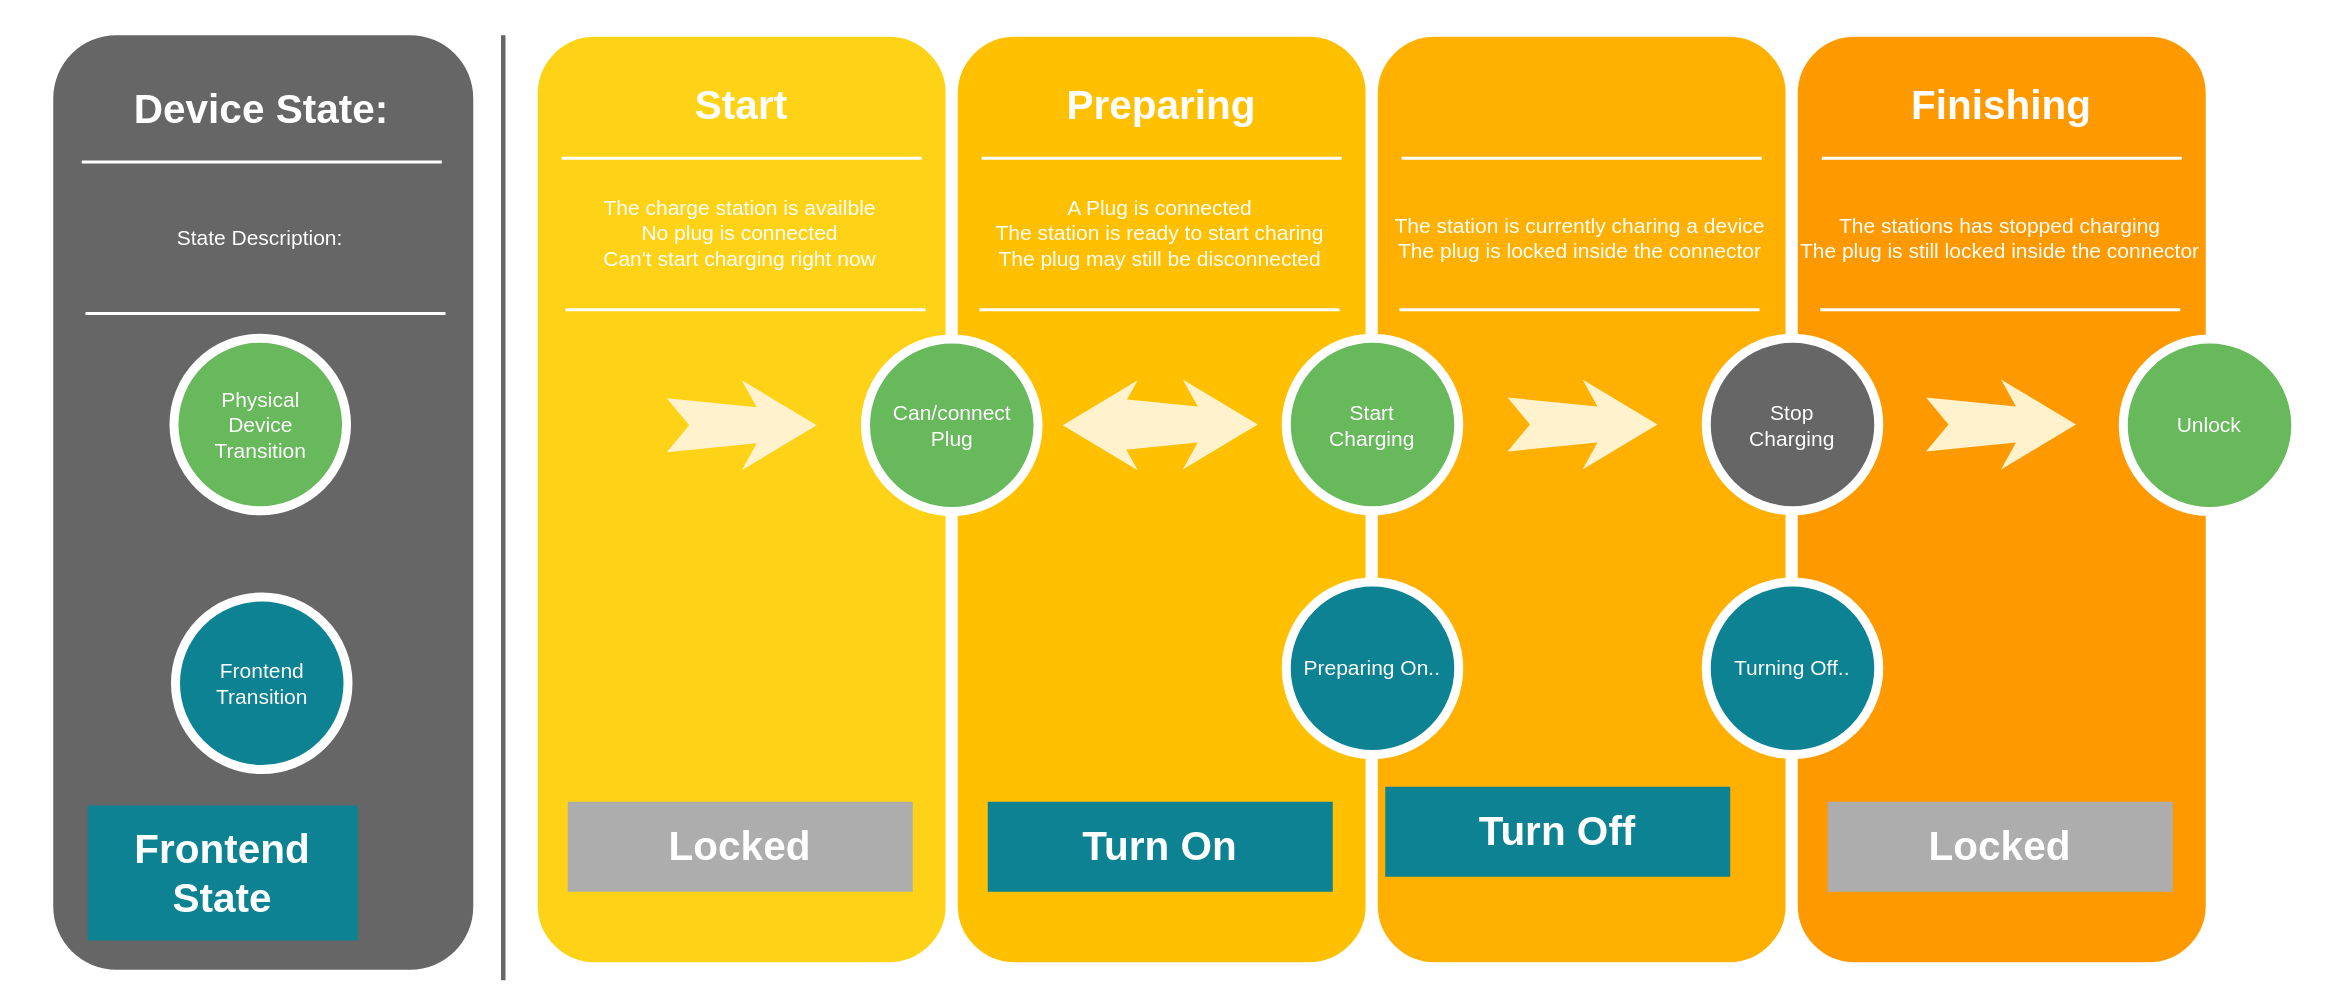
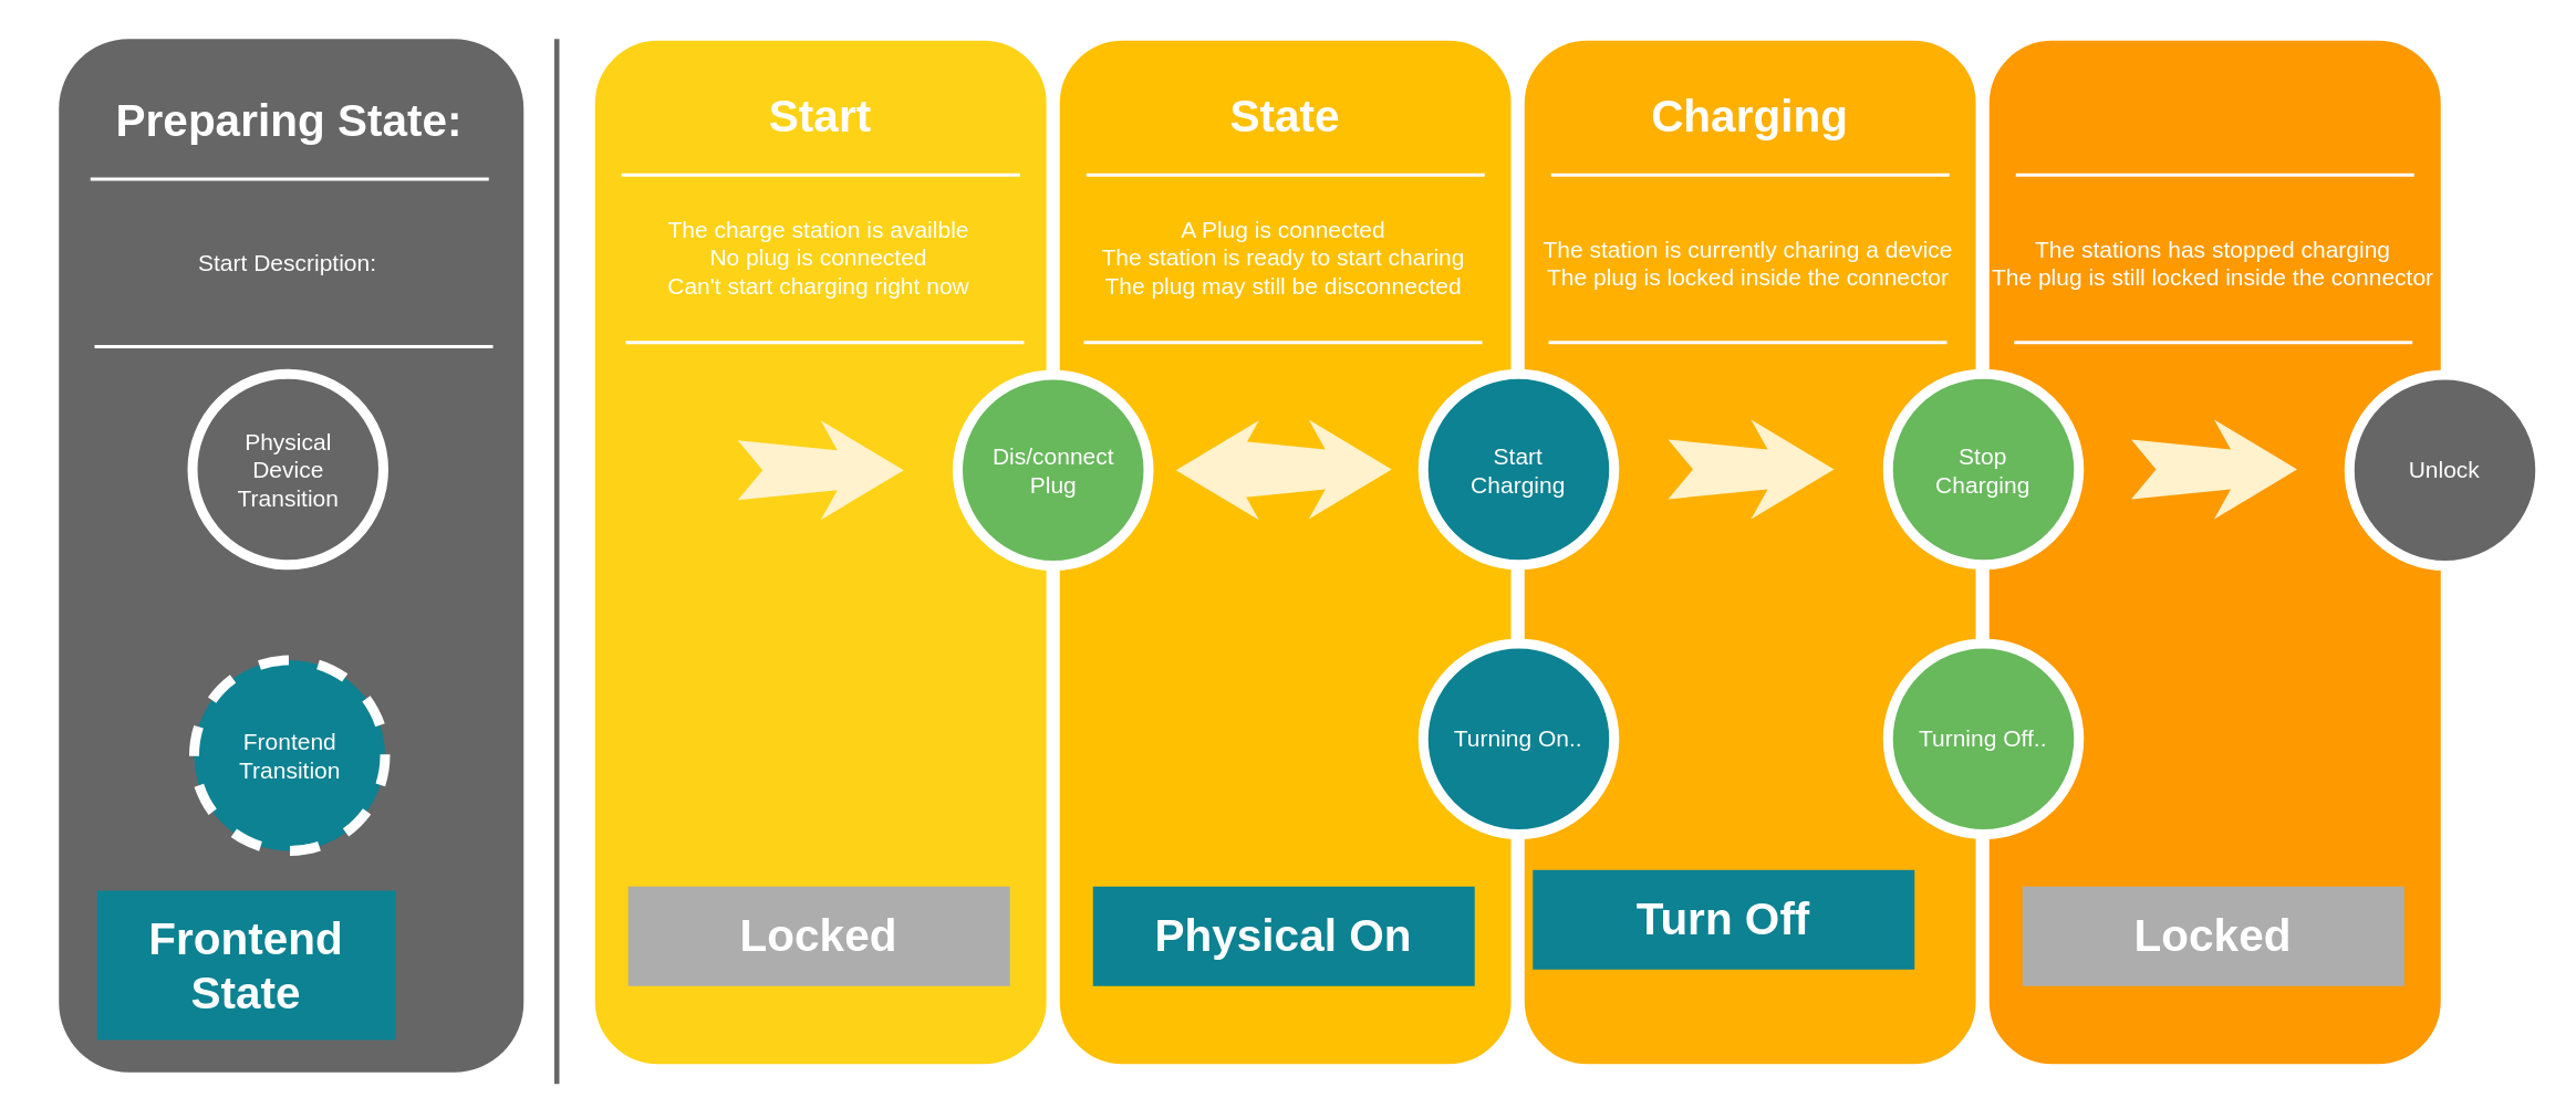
  <mxCell id="0" />
  <mxCell id="1" parent="0" />
  <mxCell id="2" value="" style="whiteSpace=wrap;html=1;rounded=1;shadow=0;strokeWidth=8;fontSize=20;align=center;fillColor=#FED217;strokeColor=#FFFFFF;" parent="1" vertex="1"><mxGeometry x="354" y="20" width="280" height="625" as="geometry" /></mxCell>
  <mxCell id="3" value="Start" style="text;html=1;strokeColor=none;fillColor=none;align=center;verticalAlign=middle;whiteSpace=wrap;rounded=0;shadow=0;fontSize=27;fontColor=#FFFFFF;fontStyle=1" parent="1" vertex="1"><mxGeometry x="354" y="40" width="280" height="60" as="geometry" /></mxCell>
  <mxCell id="4" value="The charge station is availble&lt;br&gt;No plug is connected&lt;br&gt;Can't start charging right now&lt;br&gt;" style="text;html=1;strokeColor=none;fillColor=none;align=center;verticalAlign=middle;whiteSpace=wrap;rounded=0;shadow=0;fontSize=14;fontColor=#FFFFFF;" parent="1" vertex="1"><mxGeometry x="353" y="110" width="280" height="90" as="geometry" /></mxCell>
  <mxCell id="5" value="" style="line;strokeWidth=2;html=1;rounded=0;shadow=0;fontSize=27;align=center;fillColor=none;strokeColor=#FFFFFF;" parent="1" vertex="1"><mxGeometry x="374" y="100" width="240" height="10" as="geometry" /></mxCell>
  <mxCell id="6" value="" style="html=1;shadow=0;dashed=0;align=center;verticalAlign=middle;shape=mxgraph.arrows2.stylisedArrow;dy=0.6;dx=40;notch=15;feather=0.4;rounded=0;strokeWidth=1;fontSize=27;strokeColor=none;fillColor=#fff2cc;" parent="1" vertex="1"><mxGeometry x="444" y="253" width="100" height="60" as="geometry" /></mxCell>
  <mxCell id="7" value="" style="whiteSpace=wrap;html=1;rounded=1;shadow=0;strokeWidth=8;fontSize=20;align=center;fillColor=#FFC001;strokeColor=#FFFFFF;" parent="1" vertex="1"><mxGeometry x="634" y="20" width="280" height="625" as="geometry" /></mxCell>
- <mxCell id="8" value="Preparing" style="text;html=1;strokeColor=none;fillColor=none;align=center;verticalAlign=middle;whiteSpace=wrap;rounded=0;shadow=0;fontSize=27;fontColor=#FFFFFF;fontStyle=1" parent="1" vertex="1"><mxGeometry x="634" y="40" width="280" height="60" as="geometry" /></mxCell>
+ <mxCell id="8" value="State" style="text;html=1;strokeColor=none;fillColor=none;align=center;verticalAlign=middle;whiteSpace=wrap;rounded=0;shadow=0;fontSize=27;fontColor=#FFFFFF;fontStyle=1" parent="1" vertex="1"><mxGeometry x="634" y="40" width="280" height="60" as="geometry" /></mxCell>
  <mxCell id="9" value="A Plug is connected&lt;br&gt;The station is ready to start charing&lt;br&gt;The plug may still be disconnected&lt;br&gt;" style="text;html=1;strokeColor=none;fillColor=none;align=center;verticalAlign=middle;whiteSpace=wrap;rounded=0;shadow=0;fontSize=14;fontColor=#FFFFFF;" parent="1" vertex="1"><mxGeometry x="632.5" y="110" width="280" height="90" as="geometry" /></mxCell>
  <mxCell id="10" value="" style="line;strokeWidth=2;html=1;rounded=0;shadow=0;fontSize=27;align=center;fillColor=none;strokeColor=#FFFFFF;" parent="1" vertex="1"><mxGeometry x="654" y="100" width="240" height="10" as="geometry" /></mxCell>
  <mxCell id="11" value="" style="html=1;shadow=0;dashed=0;align=center;verticalAlign=middle;shape=mxgraph.arrows2.stylisedArrow;dy=0.6;dx=40;notch=15;feather=0.4;rounded=0;strokeWidth=1;fontSize=27;strokeColor=none;fillColor=#fff2cc;" parent="1" vertex="1"><mxGeometry x="738" y="252.5" width="100" height="60" as="geometry" /></mxCell>
  <mxCell id="12" value="" style="whiteSpace=wrap;html=1;rounded=1;shadow=0;strokeWidth=8;fontSize=20;align=center;fillColor=#FFB001;strokeColor=#FFFFFF;" parent="1" vertex="1"><mxGeometry x="914" y="20" width="280" height="625" as="geometry" /></mxCell>
+ <mxCell id="13" value="Charging" style="text;html=1;strokeColor=none;fillColor=none;align=center;verticalAlign=middle;whiteSpace=wrap;rounded=0;shadow=0;fontSize=27;fontColor=#FFFFFF;fontStyle=1" parent="1" vertex="1"><mxGeometry x="914" y="40" width="280" height="60" as="geometry" /></mxCell>
  <mxCell id="14" value="The station is currently charing a device&lt;br&gt;The plug is locked inside the connector&lt;br&gt;" style="text;html=1;strokeColor=none;fillColor=none;align=center;verticalAlign=middle;whiteSpace=wrap;rounded=0;shadow=0;fontSize=14;fontColor=#FFFFFF;" parent="1" vertex="1"><mxGeometry x="912.5" y="112.5" width="280" height="90" as="geometry" /></mxCell>
  <mxCell id="15" value="" style="line;strokeWidth=2;html=1;rounded=0;shadow=0;fontSize=27;align=center;fillColor=none;strokeColor=#FFFFFF;" parent="1" vertex="1"><mxGeometry x="934" y="100" width="240" height="10" as="geometry" /></mxCell>
- <mxCell id="16" value="Start&lt;br&gt;Charging&lt;br&gt;" style="ellipse;whiteSpace=wrap;html=1;rounded=0;shadow=0;strokeWidth=6;fontSize=14;align=center;fillColor=#68B85C;strokeColor=#FFFFFF;fontColor=#FFFFFF;" parent="1" vertex="1"><mxGeometry x="857" y="225" width="115" height="115" as="geometry" /></mxCell>
+ <mxCell id="16" value="Start&lt;br&gt;Charging&lt;br&gt;" style="ellipse;whiteSpace=wrap;html=1;rounded=0;shadow=0;strokeWidth=6;fontSize=14;align=center;fillColor=#0c8292;strokeColor=#FFFFFF;fontColor=#FFFFFF;" parent="1" vertex="1"><mxGeometry x="857" y="225" width="115" height="115" as="geometry" /></mxCell>
  <mxCell id="17" value="" style="html=1;shadow=0;dashed=0;align=center;verticalAlign=middle;shape=mxgraph.arrows2.stylisedArrow;dy=0.6;dx=40;notch=15;feather=0.4;rounded=0;strokeWidth=1;fontSize=27;strokeColor=none;fillColor=#fff2cc;" parent="1" vertex="1"><mxGeometry x="1004.5" y="252.5" width="100" height="60" as="geometry" /></mxCell>
  <mxCell id="18" value="" style="whiteSpace=wrap;html=1;rounded=1;shadow=0;strokeWidth=8;fontSize=20;align=center;fillColor=#FE9900;strokeColor=#FFFFFF;" parent="1" vertex="1"><mxGeometry x="1194" y="20" width="280" height="625" as="geometry" /></mxCell>
- <mxCell id="19" value="Finishing" style="text;html=1;strokeColor=none;fillColor=none;align=center;verticalAlign=middle;whiteSpace=wrap;rounded=0;shadow=0;fontSize=27;fontColor=#FFFFFF;fontStyle=1" parent="1" vertex="1"><mxGeometry x="1194" y="40" width="280" height="60" as="geometry" /></mxCell>
  <mxCell id="20" value="The stations has stopped charging&lt;br&gt;The plug is still locked inside the connector&lt;br&gt;" style="text;html=1;strokeColor=none;fillColor=none;align=center;verticalAlign=middle;whiteSpace=wrap;rounded=0;shadow=0;fontSize=14;fontColor=#FFFFFF;" parent="1" vertex="1"><mxGeometry x="1192.5" y="112.5" width="280" height="90" as="geometry" /></mxCell>
  <mxCell id="21" value="" style="line;strokeWidth=2;html=1;rounded=0;shadow=0;fontSize=27;align=center;fillColor=none;strokeColor=#FFFFFF;" parent="1" vertex="1"><mxGeometry x="1214" y="100" width="240" height="10" as="geometry" /></mxCell>
- <mxCell id="22" value="Stop&lt;br&gt;Charging&lt;br&gt;" style="ellipse;whiteSpace=wrap;html=1;rounded=0;shadow=0;strokeWidth=6;fontSize=14;align=center;fillColor=#666666;strokeColor=#FFFFFF;fontColor=#FFFFFF;" parent="1" vertex="1"><mxGeometry x="1137" y="225" width="115" height="115" as="geometry" /></mxCell>
+ <mxCell id="22" value="Stop&lt;br&gt;Charging&lt;br&gt;" style="ellipse;whiteSpace=wrap;html=1;rounded=0;shadow=0;strokeWidth=6;fontSize=14;align=center;fillColor=#68B85C;strokeColor=#FFFFFF;fontColor=#FFFFFF;" parent="1" vertex="1"><mxGeometry x="1137" y="225" width="115" height="115" as="geometry" /></mxCell>
  <mxCell id="23" value="" style="html=1;shadow=0;dashed=0;align=center;verticalAlign=middle;shape=mxgraph.arrows2.stylisedArrow;dy=0.6;dx=40;notch=15;feather=0.4;rounded=0;strokeWidth=1;fontSize=27;strokeColor=none;fillColor=#fff2cc;" parent="1" vertex="1"><mxGeometry x="1283.5" y="252.5" width="100" height="60" as="geometry" /></mxCell>
- <mxCell id="24" value="Unlock" style="ellipse;whiteSpace=wrap;html=1;rounded=0;shadow=0;strokeWidth=6;fontSize=14;align=center;fillColor=#68B85C;strokeColor=#FFFFFF;fontColor=#FFFFFF;" parent="1" vertex="1"><mxGeometry x="1415" y="225.5" width="115" height="115" as="geometry" /></mxCell>
+ <mxCell id="24" value="Unlock" style="ellipse;whiteSpace=wrap;html=1;rounded=0;shadow=0;strokeWidth=6;fontSize=14;align=center;fillColor=#666666;strokeColor=#FFFFFF;fontColor=#FFFFFF;" parent="1" vertex="1"><mxGeometry x="1415" y="225.5" width="115" height="115" as="geometry" /></mxCell>
  <mxCell id="25" value="" style="line;strokeWidth=2;html=1;rounded=0;shadow=0;fontSize=27;align=center;fillColor=none;strokeColor=#FFFFFF;" vertex="1" parent="1"><mxGeometry x="376.5" y="201" width="240" height="10" as="geometry" /></mxCell>
  <mxCell id="26" value="Locked" style="text;html=1;strokeColor=none;fillColor=#ADADAD;align=center;verticalAlign=middle;whiteSpace=wrap;rounded=0;shadow=0;fontSize=27;fontColor=#FFFFFF;fontStyle=1" vertex="1" parent="1"><mxGeometry x="378" y="534" width="230" height="60" as="geometry" /></mxCell>
  <mxCell id="27" value="" style="line;strokeWidth=2;html=1;rounded=0;shadow=0;fontSize=27;align=center;fillColor=none;strokeColor=#FFFFFF;" vertex="1" parent="1"><mxGeometry x="652.5" y="201" width="240" height="10" as="geometry" /></mxCell>
- <mxCell id="28" value="Turn On" style="text;html=1;strokeColor=none;fillColor=#0C8292;align=center;verticalAlign=middle;whiteSpace=wrap;rounded=0;shadow=0;fontSize=27;fontColor=#FFFFFF;fontStyle=1" vertex="1" parent="1"><mxGeometry x="658" y="534" width="230" height="60" as="geometry" /></mxCell>
+ <mxCell id="28" value="Physical On" style="text;html=1;strokeColor=none;fillColor=#0C8292;align=center;verticalAlign=middle;whiteSpace=wrap;rounded=0;shadow=0;fontSize=27;fontColor=#FFFFFF;fontStyle=1" vertex="1" parent="1"><mxGeometry x="658" y="534" width="230" height="60" as="geometry" /></mxCell>
  <mxCell id="29" value="" style="line;strokeWidth=2;html=1;rounded=0;shadow=0;fontSize=27;align=center;fillColor=none;strokeColor=#FFFFFF;" vertex="1" parent="1"><mxGeometry x="1213" y="201" width="240" height="10" as="geometry" /></mxCell>
  <mxCell id="30" value="Locked" style="text;html=1;strokeColor=none;fillColor=#ADADAD;align=center;verticalAlign=middle;whiteSpace=wrap;rounded=0;shadow=0;fontSize=27;fontColor=#FFFFFF;fontStyle=1" vertex="1" parent="1"><mxGeometry x="1218" y="534" width="230" height="60" as="geometry" /></mxCell>
  <mxCell id="31" value="" style="line;strokeWidth=2;html=1;rounded=0;shadow=0;fontSize=27;align=center;fillColor=none;strokeColor=#FFFFFF;" vertex="1" parent="1"><mxGeometry x="932.5" y="201" width="240" height="10" as="geometry" /></mxCell>
  <mxCell id="32" value="Turn Off" style="text;html=1;strokeColor=none;fillColor=#0C8292;align=center;verticalAlign=middle;whiteSpace=wrap;rounded=0;shadow=0;fontSize=27;fontColor=#FFFFFF;fontStyle=1" vertex="1" parent="1"><mxGeometry x="923" y="524" width="230" height="60" as="geometry" /></mxCell>
- <mxCell id="33" value="Preparing On..&lt;br&gt;" style="ellipse;whiteSpace=wrap;html=1;rounded=0;shadow=0;strokeWidth=6;fontSize=14;align=center;fillColor=#0C8292;strokeColor=#FFFFFF;fontColor=#FFFFFF;" vertex="1" parent="1"><mxGeometry x="857" y="387.5" width="115" height="115" as="geometry" /></mxCell>
- <mxCell id="34" value="Turning Off..&lt;br&gt;" style="ellipse;whiteSpace=wrap;html=1;rounded=0;shadow=0;strokeWidth=6;fontSize=14;align=center;fillColor=#0C8292;strokeColor=#FFFFFF;fontColor=#FFFFFF;" vertex="1" parent="1"><mxGeometry x="1137" y="387.5" width="115" height="115" as="geometry" /></mxCell>
- <mxCell id="35" value="Can/connect&lt;br&gt;Plug&lt;br&gt;" style="ellipse;whiteSpace=wrap;html=1;rounded=0;shadow=0;strokeWidth=6;fontSize=14;align=center;fillColor=#68B85C;strokeColor=#FFFFFF;fontColor=#FFFFFF;" parent="1" vertex="1"><mxGeometry x="576.5" y="225.5" width="115" height="115" as="geometry" /></mxCell>
+ <mxCell id="33" value="Turning On..&lt;br&gt;" style="ellipse;whiteSpace=wrap;html=1;rounded=0;shadow=0;strokeWidth=6;fontSize=14;align=center;fillColor=#0C8292;strokeColor=#FFFFFF;fontColor=#FFFFFF;" vertex="1" parent="1"><mxGeometry x="857" y="387.5" width="115" height="115" as="geometry" /></mxCell>
+ <mxCell id="34" value="Turning Off..&lt;br&gt;" style="ellipse;whiteSpace=wrap;html=1;rounded=0;shadow=0;strokeWidth=6;fontSize=14;align=center;fillColor=#68b85c;strokeColor=#FFFFFF;fontColor=#FFFFFF;" vertex="1" parent="1"><mxGeometry x="1137" y="387.5" width="115" height="115" as="geometry" /></mxCell>
+ <mxCell id="35" value="Dis/connect&lt;br&gt;Plug&lt;br&gt;" style="ellipse;whiteSpace=wrap;html=1;rounded=0;shadow=0;strokeWidth=6;fontSize=14;align=center;fillColor=#68B85C;strokeColor=#FFFFFF;fontColor=#FFFFFF;" parent="1" vertex="1"><mxGeometry x="576.5" y="225.5" width="115" height="115" as="geometry" /></mxCell>
  <mxCell id="36" value="" style="html=1;shadow=0;dashed=0;align=center;verticalAlign=middle;shape=mxgraph.arrows2.stylisedArrow;dy=0.6;dx=40;notch=15;feather=0.83;rounded=0;strokeWidth=1;fontSize=27;strokeColor=none;fillColor=#fff2cc;rotation=180;" vertex="1" parent="1"><mxGeometry x="708" y="253" width="110" height="60" as="geometry" /></mxCell>
  <mxCell id="37" value="" style="whiteSpace=wrap;html=1;rounded=1;shadow=0;strokeWidth=8;fontSize=20;align=center;fillColor=#666666;fontColor=#000000;strokeColor=none;" vertex="1" parent="1"><mxGeometry x="35" y="23" width="280" height="623" as="geometry" /></mxCell>
- <mxCell id="38" value="Device State:" style="text;html=1;strokeColor=none;fillColor=none;align=center;verticalAlign=middle;whiteSpace=wrap;rounded=0;shadow=0;fontSize=27;fontColor=#FFFFFF;fontStyle=1;" vertex="1" parent="1"><mxGeometry x="34" y="42.5" width="280" height="60" as="geometry" /></mxCell>
- <mxCell id="39" value="State Description:" style="text;html=1;strokeColor=none;fillColor=none;align=center;verticalAlign=middle;whiteSpace=wrap;rounded=0;shadow=0;fontSize=14;fontColor=#FFFFFF;" vertex="1" parent="1"><mxGeometry x="33" y="112.5" width="280" height="90" as="geometry" /></mxCell>
+ <mxCell id="38" value="Preparing State:" style="text;html=1;strokeColor=none;fillColor=none;align=center;verticalAlign=middle;whiteSpace=wrap;rounded=0;shadow=0;fontSize=27;fontColor=#FFFFFF;fontStyle=1;" vertex="1" parent="1"><mxGeometry x="34" y="42.5" width="280" height="60" as="geometry" /></mxCell>
+ <mxCell id="39" value="Start Description:" style="text;html=1;strokeColor=none;fillColor=none;align=center;verticalAlign=middle;whiteSpace=wrap;rounded=0;shadow=0;fontSize=14;fontColor=#FFFFFF;" vertex="1" parent="1"><mxGeometry x="33" y="112.5" width="280" height="90" as="geometry" /></mxCell>
  <mxCell id="40" value="" style="line;strokeWidth=2;html=1;rounded=0;shadow=0;fontSize=27;align=center;fillColor=none;strokeColor=#FFFFFF;fontColor=#FFFFFF;" vertex="1" parent="1"><mxGeometry x="54" y="102.5" width="240" height="10" as="geometry" /></mxCell>
  <mxCell id="41" value="" style="line;strokeWidth=2;html=1;rounded=0;shadow=0;fontSize=27;align=center;fillColor=none;strokeColor=#FFFFFF;" vertex="1" parent="1"><mxGeometry x="56.5" y="203.5" width="240" height="10" as="geometry" /></mxCell>
  <mxCell id="42" value="Frontend State" style="text;html=1;strokeColor=none;fillColor=#0C8292;align=center;verticalAlign=middle;whiteSpace=wrap;rounded=0;shadow=0;fontSize=27;fontColor=#FFFFFF;fontStyle=1" vertex="1" parent="1"><mxGeometry x="58" y="536.5" width="180" height="90" as="geometry" /></mxCell>
- <mxCell id="43" value="Physical&lt;br&gt;Device&lt;br&gt;Transition" style="ellipse;whiteSpace=wrap;html=1;rounded=0;shadow=0;strokeWidth=6;fontSize=14;align=center;fillColor=#68B85C;strokeColor=#FFFFFF;fontColor=#FFFFFF;" vertex="1" parent="1"><mxGeometry x="115.5" y="225" width="115" height="115" as="geometry" /></mxCell>
- <mxCell id="44" value="Frontend Transition" style="ellipse;whiteSpace=wrap;html=1;rounded=0;shadow=0;strokeWidth=6;fontSize=14;align=center;fillColor=#0C8292;strokeColor=#FFFFFF;fontColor=#FFFFFF;" vertex="1" parent="1"><mxGeometry x="116.5" y="397.5" width="115" height="115" as="geometry" /></mxCell>
+ <mxCell id="43" value="Physical&lt;br&gt;Device&lt;br&gt;Transition" style="ellipse;whiteSpace=wrap;html=1;rounded=0;shadow=0;strokeWidth=6;fontSize=14;align=center;fillColor=#666666;strokeColor=#FFFFFF;fontColor=#FFFFFF;" vertex="1" parent="1"><mxGeometry x="115.5" y="225" width="115" height="115" as="geometry" /></mxCell>
+ <mxCell id="44" value="Frontend Transition" style="ellipse;whiteSpace=wrap;html=1;rounded=0;shadow=0;strokeWidth=6;fontSize=14;align=center;fillColor=#0C8292;strokeColor=#FFFFFF;fontColor=#FFFFFF;dashed=1;" vertex="1" parent="1"><mxGeometry x="116.5" y="397.5" width="115" height="115" as="geometry" /></mxCell>
  <mxCell id="45" value="" style="line;strokeWidth=3;html=1;rounded=0;shadow=0;fontSize=27;align=center;fillColor=none;strokeColor=#666666;rotation=90;" vertex="1" parent="1"><mxGeometry x="20" y="323" width="630" height="30" as="geometry" /></mxCell>
